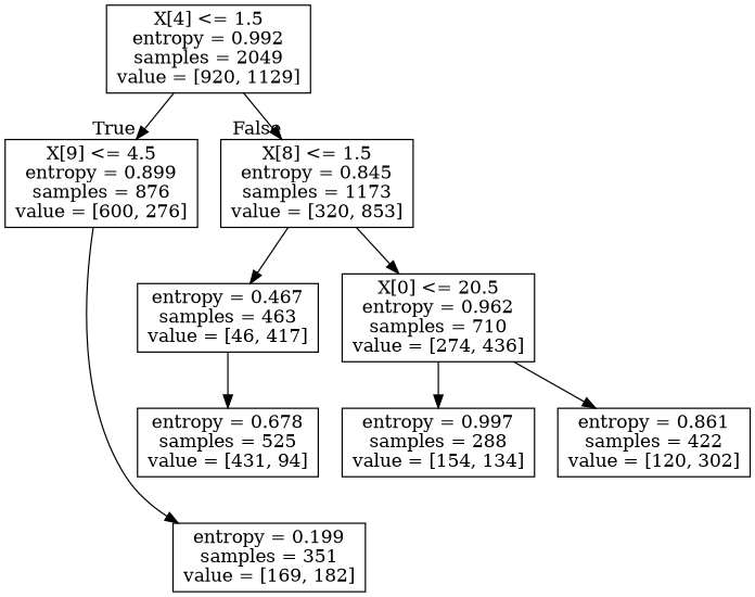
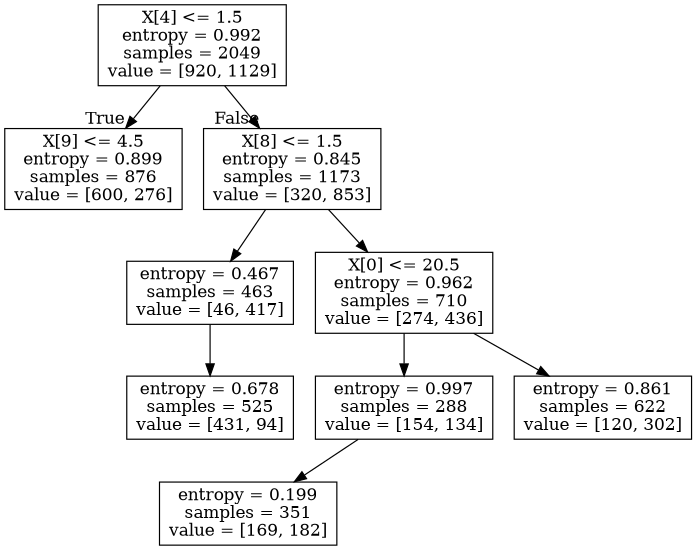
  digraph {
    node [shape=box]
    n1 [label="X[4] <= 1.5\nentropy = 0.992\nsamples = 2049\nvalue = [920, 1129]"]
    n2 [label="X[9] <= 4.5\nentropy = 0.899\nsamples = 876\nvalue = [600, 276]"]
    n3 [label="X[8] <= 1.5\nentropy = 0.845\nsamples = 1173\nvalue = [320, 853]"]
    n4 [label="entropy = 0.199\nsamples = 351\nvalue = [169, 182]"]
    n5 [label="entropy = 0.467\nsamples = 463\nvalue = [46, 417]"]
    n6 [label="X[0] <= 20.5\nentropy = 0.962\nsamples = 710\nvalue = [274, 436]"]
    n7 [label="entropy = 0.678\nsamples = 525\nvalue = [431, 94]"]
    n8 [label="entropy = 0.997\nsamples = 288\nvalue = [154, 134]"]
-   n9 [label="entropy = 0.861\nsamples = 422\nvalue = [120, 302]"]
+   n9 [label="entropy = 0.861\nsamples = 622\nvalue = [120, 302]"]
    n1 -> n2 [headlabel=True labelangle=45 labeldistance=2.5]
    n1 -> n3 [headlabel=False labelangle=-45 labeldistance=2.5]
-   n2 -> n4
+   n8 -> n4
    n3 -> n5
    n3 -> n6
    n5 -> n7
    n6 -> n8
    n6 -> n9
  }
